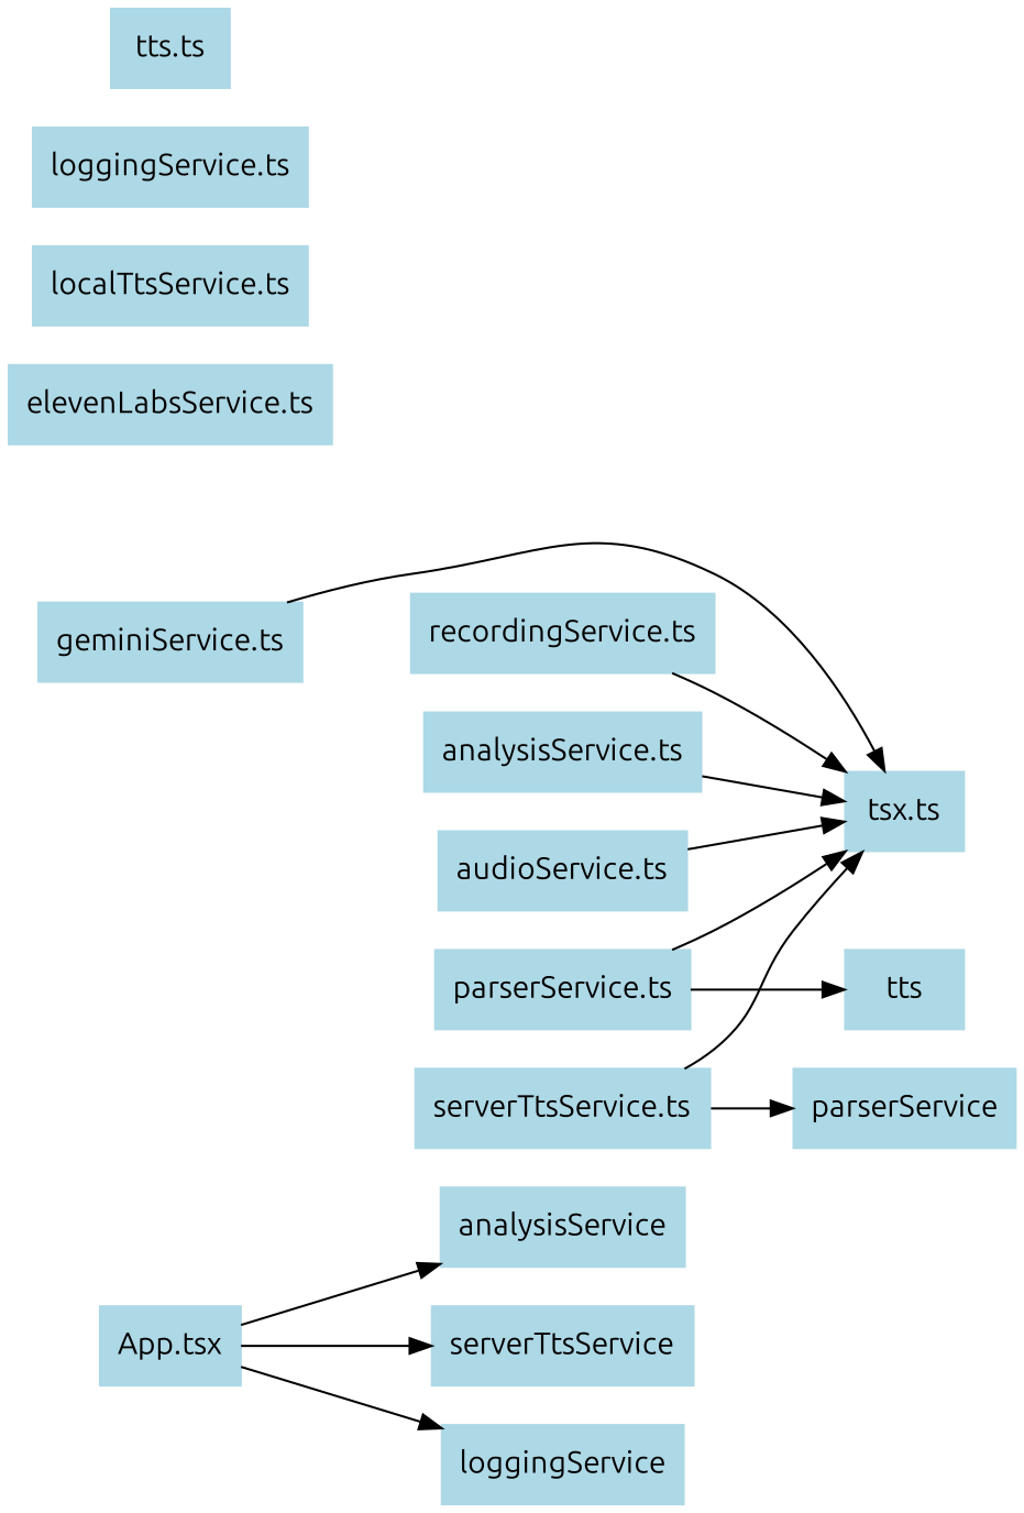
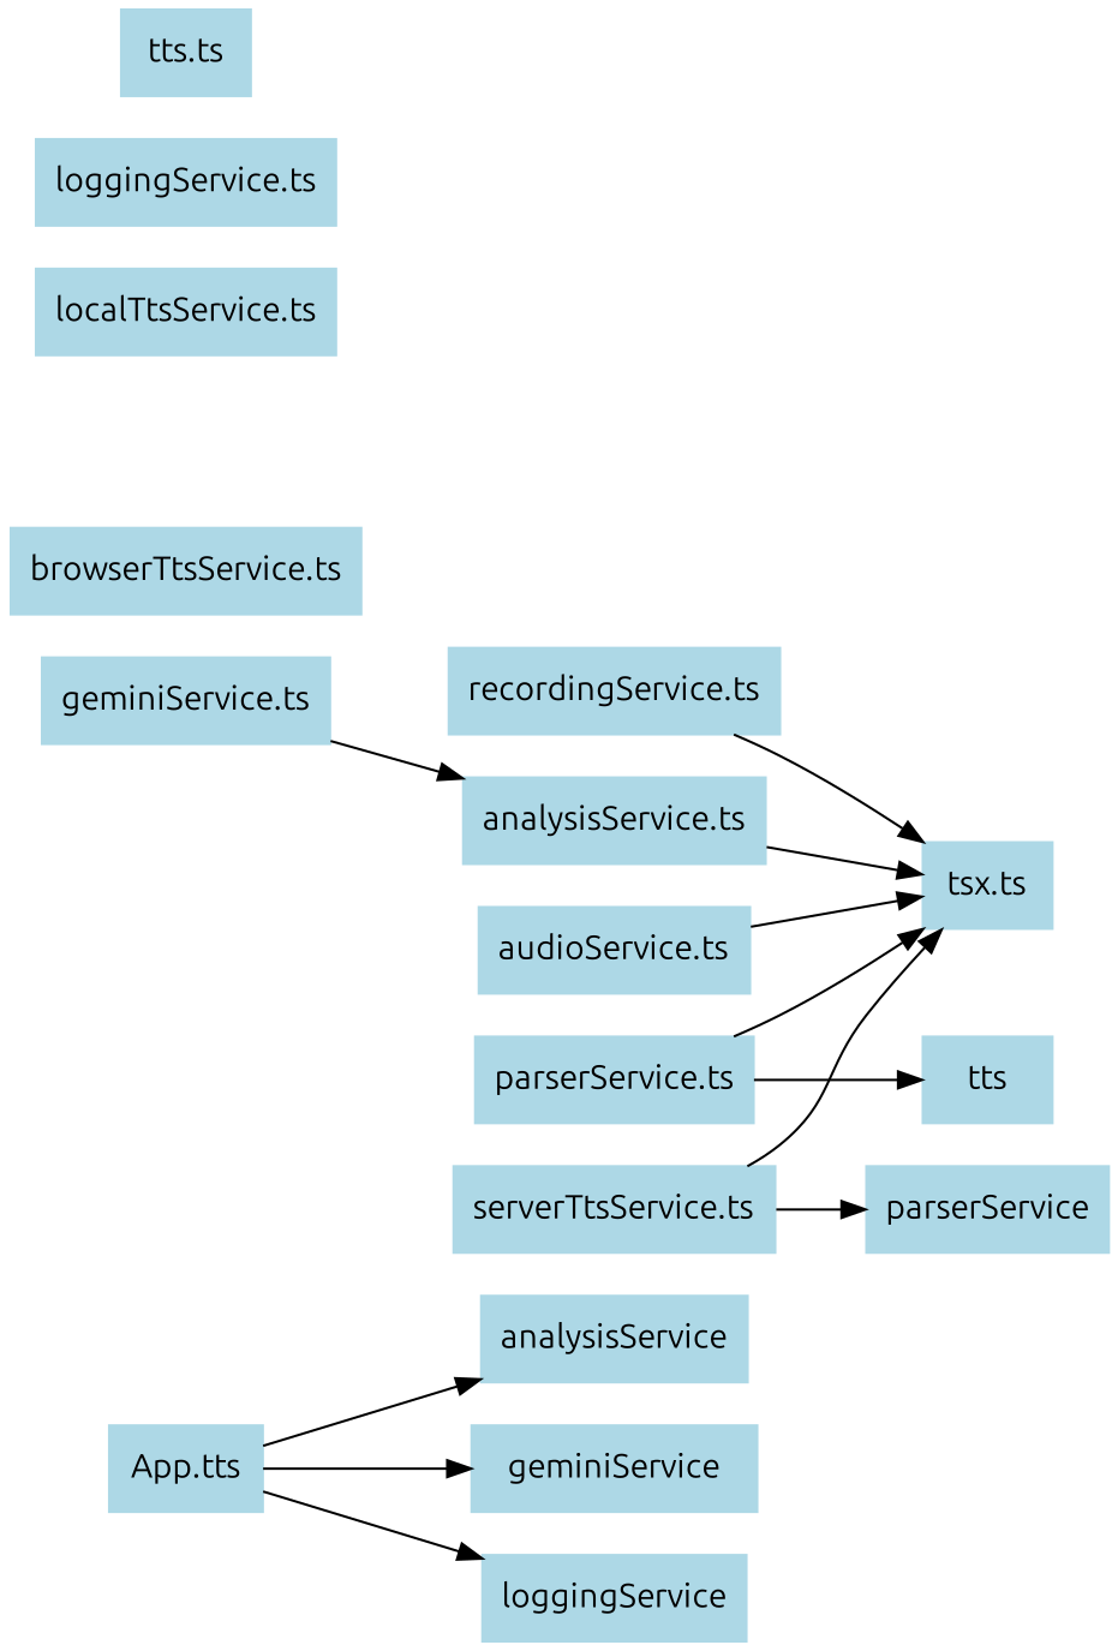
  digraph {
    fontname=Ubuntu
    rankdir=LR
    node [color=lightblue fontname=Ubuntu shape=box style=filled]
    edge [fontname=Ubuntu]
-   "App.tsx"
+   "App.tsx" [label="App.tts"]
    analysisService
-   geminiService [label=serverTtsService]
+   geminiService
    loggingService
    n5 [label="tsx.ts"]
    "analysisService.ts"
    "audioService.ts"
-   "elevenLabsService.ts"
+   "browserTtsService.ts"
    "geminiService.ts"
    "localTtsService.ts"
    "loggingService.ts"
    "parserService.ts"
    tts
    "recordingService.ts"
    "serverTtsService.ts"
    parserService
    "tts.ts"
    "App.tsx" -> analysisService
    "App.tsx" -> geminiService
    "App.tsx" -> loggingService
    "analysisService.ts" -> n5
    "audioService.ts" -> n5
-   "geminiService.ts" -> n5
+   "geminiService.ts" -> "analysisService.ts"
    "parserService.ts" -> n5
    "parserService.ts" -> tts
    "recordingService.ts" -> n5
    "serverTtsService.ts" -> n5
    "serverTtsService.ts" -> parserService
  }
